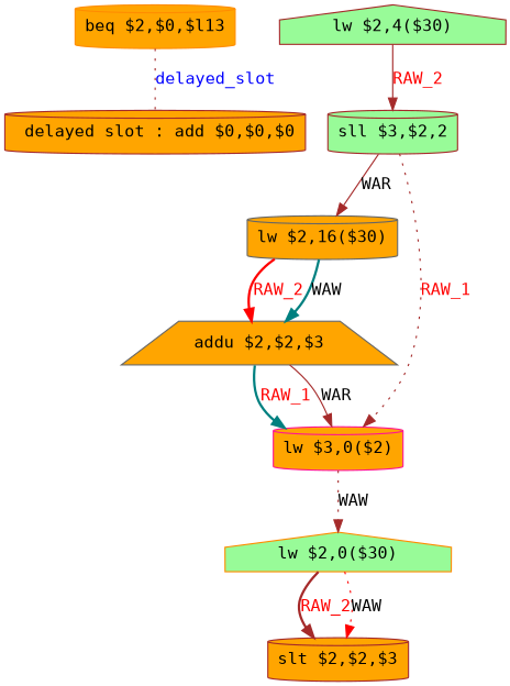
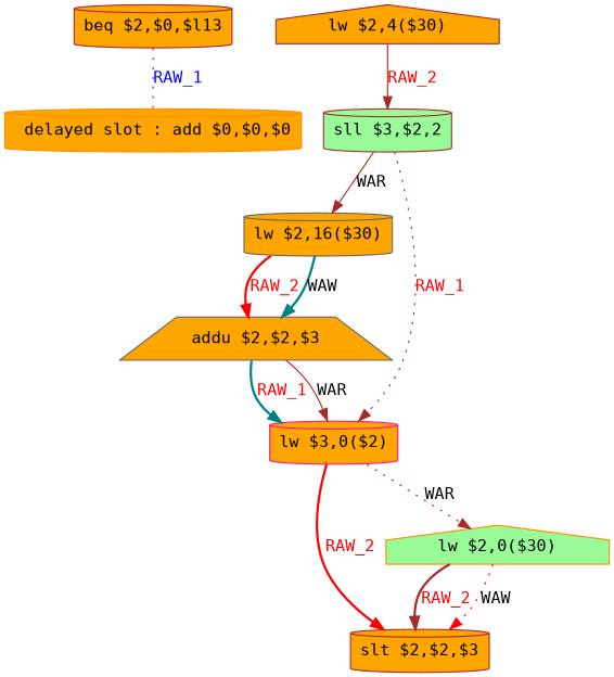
  digraph {
    fontname="DejaVu Sans Mono"
    node [color=brown fillcolor=orange fontname="DejaVu Sans Mono" shape=cylinder style=filled]
    edge [color=brown fontcolor=red fontname="DejaVu Sans Mono" style=bold]
-   n1 [label=" delayed slot : add $0,$0,$0"]
-   n2 [color=darkorange label="beq $2,$0,$l13"]
-   n3 [fillcolor=palegreen label="lw $2,4($30)" shape=house]
+   n1 [color=darkorange label=" delayed slot : add $0,$0,$0"]
+   n2 [label="beq $2,$0,$l13"]
+   n3 [label="lw $2,4($30)" shape=house]
    n4 [fillcolor=palegreen label="sll $3,$2,2"]
    n5 [color=gray40 label="lw $2,16($30)"]
    n6 [color=deeppink label="lw $3,0($2)"]
    n7 [color=gray40 label="addu $2,$2,$3" shape=trapezium]
    n8 [label="slt $2,$2,$3"]
    n9 [color=darkorange fillcolor=palegreen label="lw $2,0($30)" shape=house]
-   n2 -> n1 [dir=none fontcolor=blue label=delayed_slot style=dotted]
+   n2 -> n1 [dir=none fontcolor=blue label=RAW_1 style=dotted]
    n3 -> n4 [label=RAW_2 style=solid]
    n4 -> n5 [label=WAR style=solid fontcolor=""]
    n4 -> n6 [label=RAW_1 style=dotted]
    n5 -> n7 [color=red label=RAW_2]
    n5 -> n7 [color=teal label=WAW fontcolor=""]
-   n6 -> n9 [label=WAW style=dotted fontcolor=""]
+   n6 -> n8 [color=red label=RAW_2]
+   n6 -> n9 [label=WAR style=dotted fontcolor=""]
    n7 -> n6 [color=teal label=RAW_1]
    n7 -> n6 [label=WAR style=solid fontcolor=""]
    n9 -> n8 [label=RAW_2]
    n9 -> n8 [color=red label=WAW style=dotted fontcolor=""]
  }
